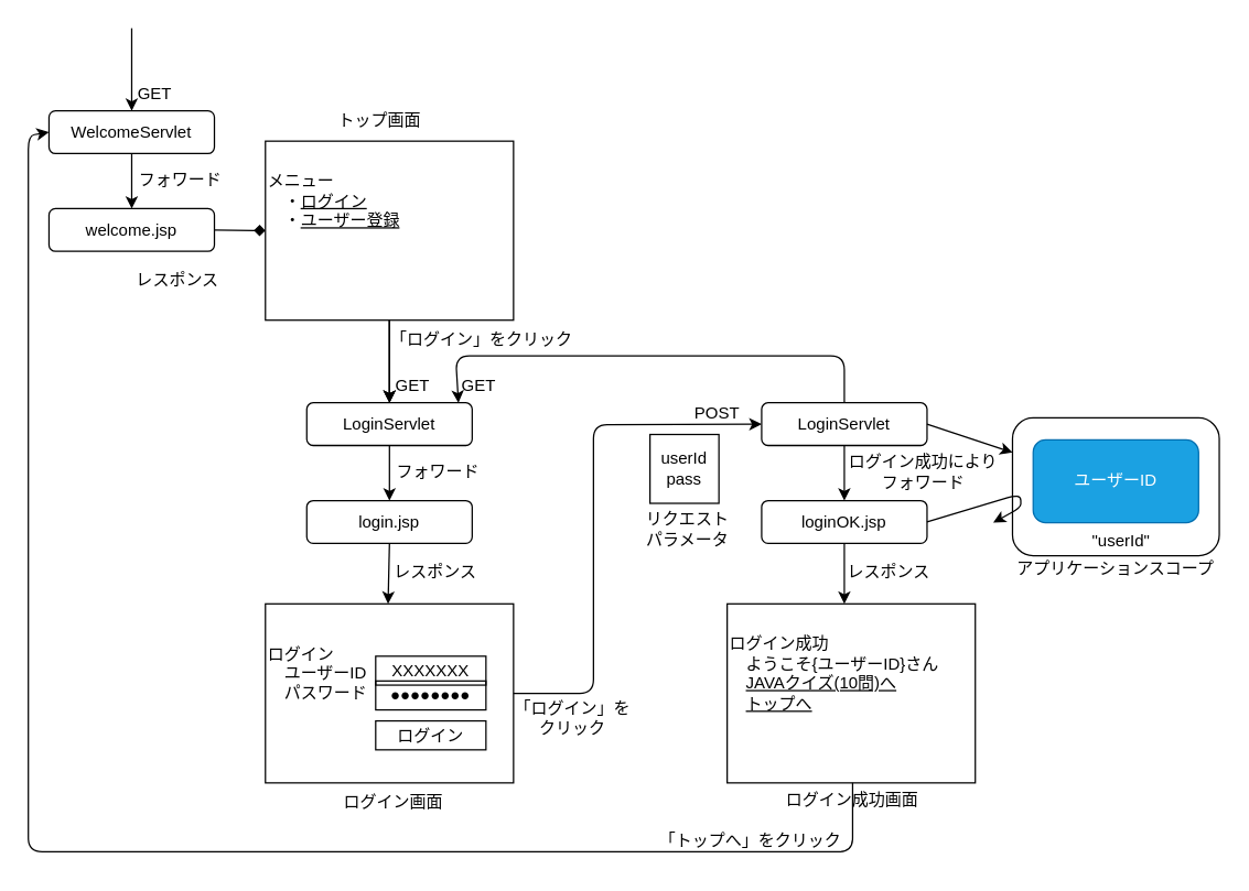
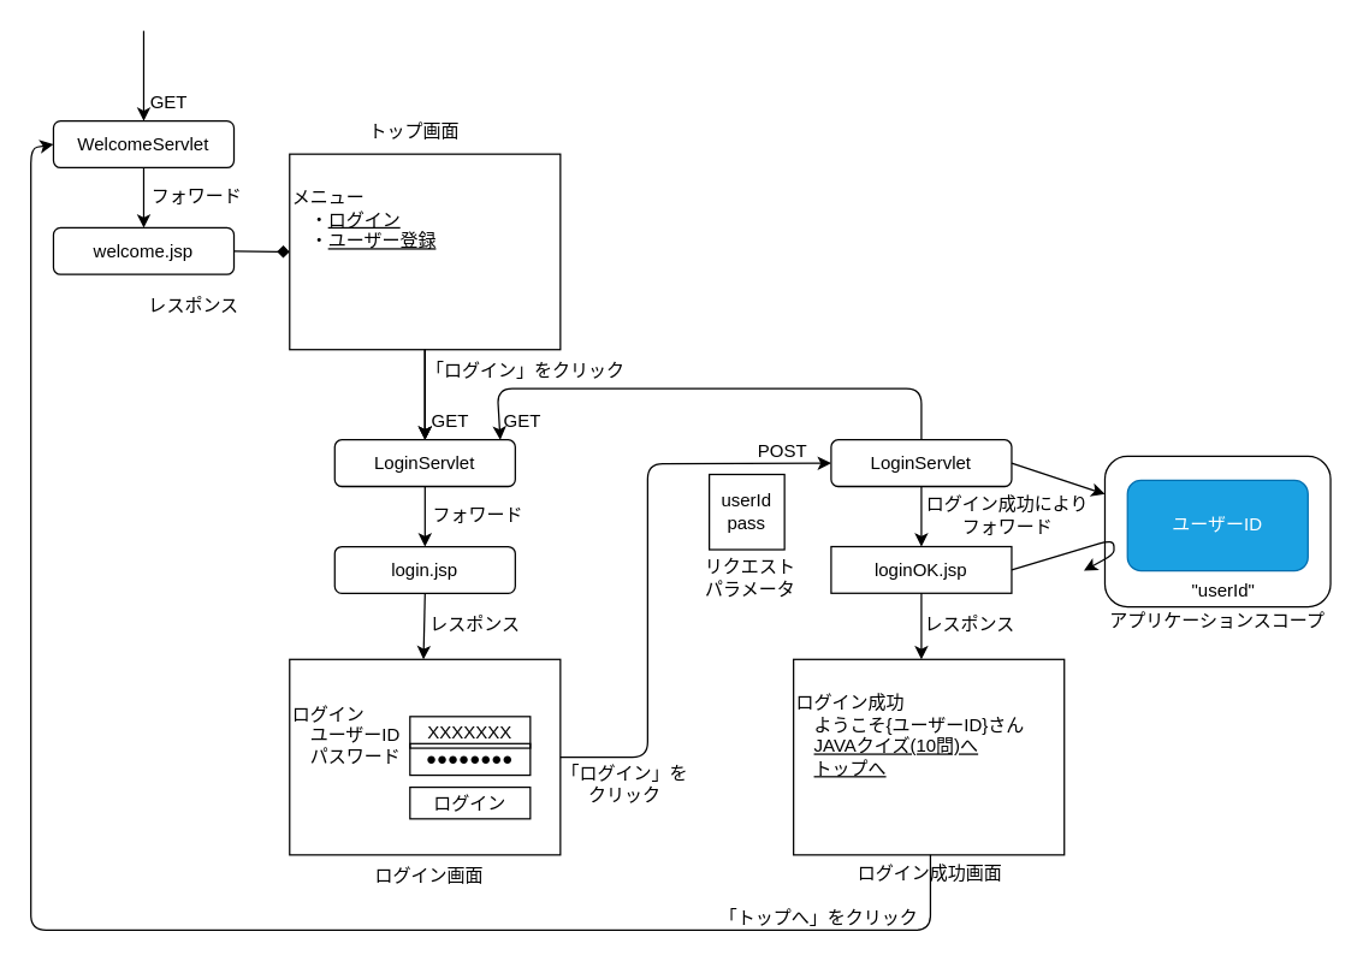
  <mxCell id="0" />
  <mxCell id="1" parent="0" />
  <mxCell id="2" value="" style="edgeStyle=none;html=1;" parent="1" source="3" target="18" edge="1"><mxGeometry relative="1" as="geometry" /></mxCell>
  <mxCell id="3" value="メニュー&lt;br&gt;　・&lt;u&gt;ログイン&lt;/u&gt;&lt;br&gt;　・&lt;u&gt;ユーザー登録&lt;br&gt;&lt;br&gt;&lt;br&gt;&lt;br&gt;&lt;/u&gt;" style="rounded=0;whiteSpace=wrap;html=1;align=left;" parent="1" vertex="1"><mxGeometry x="192" y="102" width="180" height="130" as="geometry" /></mxCell>
  <mxCell id="4" value="ログイン&lt;br&gt;　ユーザーID&lt;br&gt;　パスワード&lt;br&gt;&lt;br&gt;&lt;br&gt;" style="rounded=0;whiteSpace=wrap;html=1;align=left;" parent="1" vertex="1"><mxGeometry x="192" y="438" width="180" height="130" as="geometry" /></mxCell>
  <mxCell id="5" value="XXXXXXX" style="text;html=1;strokeColor=default;fillColor=none;align=center;verticalAlign=middle;whiteSpace=wrap;rounded=0;" parent="1" vertex="1"><mxGeometry x="272" y="476" width="80" height="21" as="geometry" /></mxCell>
  <mxCell id="6" value="●●●●●●●●" style="text;html=1;strokeColor=default;fillColor=none;align=center;verticalAlign=middle;whiteSpace=wrap;rounded=0;" parent="1" vertex="1"><mxGeometry x="272" y="494" width="80" height="21" as="geometry" /></mxCell>
  <mxCell id="7" value="ログイン" style="text;html=1;strokeColor=default;fillColor=none;align=center;verticalAlign=middle;whiteSpace=wrap;rounded=0;" parent="1" vertex="1"><mxGeometry x="272" y="523" width="80" height="21" as="geometry" /></mxCell>
  <mxCell id="8" value="ログイン成功&lt;br&gt;　ようこそ{ユーザーID}さん&lt;br&gt;　&lt;u&gt;JAVAクイズ(10問)へ&lt;br&gt;&lt;/u&gt;　&lt;u&gt;トップへ&lt;br&gt;&lt;/u&gt;&lt;u&gt;&lt;br&gt;&lt;br&gt;&lt;/u&gt;" style="rounded=0;whiteSpace=wrap;html=1;align=left;" parent="1" vertex="1"><mxGeometry x="527" y="438" width="180" height="130" as="geometry" /></mxCell>
  <mxCell id="9" value="" style="endArrow=classic;html=1;entryX=0;entryY=0.5;entryDx=0;entryDy=0;exitX=0.5;exitY=1;exitDx=0;exitDy=0;" parent="1" target="44" edge="1"><mxGeometry width="50" height="50" relative="1" as="geometry"><mxPoint x="618" y="568" as="sourcePoint" /><mxPoint x="36" y="95.5" as="targetPoint" /><Array as="points"><mxPoint x="618" y="618" /><mxPoint x="20" y="618" /><mxPoint x="20" y="98" /></Array></mxGeometry></mxCell>
  <mxCell id="10" value="「トップへ」をクリック" style="text;html=1;strokeColor=none;fillColor=none;align=center;verticalAlign=middle;whiteSpace=wrap;rounded=0;" parent="1" vertex="1"><mxGeometry x="464" y="595" width="160" height="30" as="geometry" /></mxCell>
  <mxCell id="11" value="「ログイン」をクリック" style="text;html=1;strokeColor=none;fillColor=none;align=center;verticalAlign=middle;whiteSpace=wrap;rounded=0;" parent="1" vertex="1"><mxGeometry x="269" y="231" width="160" height="30" as="geometry" /></mxCell>
  <mxCell id="12" value="" style="endArrow=classic;html=1;exitX=0.5;exitY=1;exitDx=0;exitDy=0;" parent="1" source="3" target="18" edge="1"><mxGeometry width="50" height="50" relative="1" as="geometry"><mxPoint x="282" y="228" as="sourcePoint" /><mxPoint x="282" y="257" as="targetPoint" /></mxGeometry></mxCell>
  <mxCell id="13" value="「ログイン」を&lt;br&gt;クリック" style="text;html=1;strokeColor=none;fillColor=none;align=center;verticalAlign=middle;whiteSpace=wrap;rounded=0;" parent="1" vertex="1"><mxGeometry x="367" y="506" width="96" height="30" as="geometry" /></mxCell>
  <mxCell id="14" value="" style="endArrow=classic;html=1;exitX=1;exitY=0.5;exitDx=0;exitDy=0;entryX=0;entryY=0.5;entryDx=0;entryDy=0;" parent="1" source="4" target="26" edge="1"><mxGeometry width="50" height="50" relative="1" as="geometry"><mxPoint x="404" y="393" as="sourcePoint" /><mxPoint x="454" y="343" as="targetPoint" /><Array as="points"><mxPoint x="430" y="503" /><mxPoint x="430" y="308" /></Array></mxGeometry></mxCell>
  <mxCell id="15" value="トップ画面" style="text;html=1;strokeColor=none;fillColor=none;align=center;verticalAlign=middle;whiteSpace=wrap;rounded=0;" parent="1" vertex="1"><mxGeometry x="195" y="72" width="160" height="30" as="geometry" /></mxCell>
  <mxCell id="16" value="ログイン画面" style="text;html=1;strokeColor=none;fillColor=none;align=center;verticalAlign=middle;whiteSpace=wrap;rounded=0;" parent="1" vertex="1"><mxGeometry x="205" y="567" width="160" height="30" as="geometry" /></mxCell>
  <mxCell id="17" value="ログイン成功画面" style="text;html=1;strokeColor=none;fillColor=none;align=center;verticalAlign=middle;whiteSpace=wrap;rounded=0;" parent="1" vertex="1"><mxGeometry x="538" y="566" width="160" height="30" as="geometry" /></mxCell>
  <mxCell id="18" value="LoginServlet" style="rounded=1;whiteSpace=wrap;html=1;" parent="1" vertex="1"><mxGeometry x="222" y="292" width="120" height="31" as="geometry" /></mxCell>
  <mxCell id="19" value="" style="endArrow=classic;html=1;exitX=0.5;exitY=1;exitDx=0;exitDy=0;entryX=0.5;entryY=0;entryDx=0;entryDy=0;" parent="1" source="18" target="23" edge="1"><mxGeometry width="50" height="50" relative="1" as="geometry"><mxPoint x="282" y="311" as="sourcePoint" /><mxPoint x="282" y="358" as="targetPoint" /></mxGeometry></mxCell>
  <mxCell id="20" value="GET" style="text;html=1;strokeColor=none;fillColor=none;align=center;verticalAlign=middle;whiteSpace=wrap;rounded=0;" parent="1" vertex="1"><mxGeometry x="269" y="270" width="60" height="20" as="geometry" /></mxCell>
  <mxCell id="21" value="" style="edgeStyle=none;html=1;exitX=0.5;exitY=1;exitDx=0;exitDy=0;" parent="1" source="23" edge="1"><mxGeometry relative="1" as="geometry"><mxPoint x="281" y="438" as="targetPoint" /></mxGeometry></mxCell>
  <mxCell id="22" value="フォワード" style="text;html=1;strokeColor=none;fillColor=none;align=center;verticalAlign=middle;whiteSpace=wrap;rounded=0;" parent="1" vertex="1"><mxGeometry x="282" y="332" width="71" height="20" as="geometry" /></mxCell>
  <mxCell id="23" value="login.jsp" style="rounded=1;whiteSpace=wrap;html=1;" parent="1" vertex="1"><mxGeometry x="222" y="363" width="120" height="31" as="geometry" /></mxCell>
  <mxCell id="24" value="レスポンス" style="text;html=1;strokeColor=none;fillColor=none;align=center;verticalAlign=middle;whiteSpace=wrap;rounded=0;" parent="1" vertex="1"><mxGeometry x="280" y="405" width="71" height="20" as="geometry" /></mxCell>
  <mxCell id="25" value="" style="endArrow=classic;html=1;exitX=0.5;exitY=0;exitDx=0;exitDy=0;entryX=0.917;entryY=0;entryDx=0;entryDy=0;entryPerimeter=0;" parent="1" source="26" target="18" edge="1"><mxGeometry width="50" height="50" relative="1" as="geometry"><mxPoint x="611" y="232" as="sourcePoint" /><mxPoint x="611" y="257" as="targetPoint" /><Array as="points"><mxPoint x="612" y="258" /><mxPoint x="330" y="258" /></Array></mxGeometry></mxCell>
  <mxCell id="26" value="LoginServlet" style="rounded=1;whiteSpace=wrap;html=1;" parent="1" vertex="1"><mxGeometry x="552" y="292" width="120" height="31" as="geometry" /></mxCell>
- <mxCell id="27" value="loginOK.jsp" style="rounded=1;whiteSpace=wrap;html=1;" parent="1" vertex="1"><mxGeometry x="552" y="363" width="120" height="31" as="geometry" /></mxCell>
+ <mxCell id="27" value="loginOK.jsp" style="whiteSpace=wrap;html=1;rounded=0;" parent="1" vertex="1"><mxGeometry x="552" y="363" width="120" height="31" as="geometry" /></mxCell>
  <mxCell id="28" value="レスポンス" style="text;html=1;strokeColor=none;fillColor=none;align=center;verticalAlign=middle;whiteSpace=wrap;rounded=0;" parent="1" vertex="1"><mxGeometry x="609" y="405" width="71" height="20" as="geometry" /></mxCell>
  <mxCell id="29" value="" style="endArrow=classic;html=1;exitX=0.5;exitY=1;exitDx=0;exitDy=0;entryX=0.5;entryY=0;entryDx=0;entryDy=0;" parent="1" source="26" target="27" edge="1"><mxGeometry width="50" height="50" relative="1" as="geometry"><mxPoint x="349" y="408" as="sourcePoint" /><mxPoint x="399" y="358" as="targetPoint" /></mxGeometry></mxCell>
  <mxCell id="30" value="" style="endArrow=classic;html=1;exitX=0.5;exitY=1;exitDx=0;exitDy=0;" parent="1" source="27" edge="1"><mxGeometry width="50" height="50" relative="1" as="geometry"><mxPoint x="349" y="408" as="sourcePoint" /><mxPoint x="612" y="438" as="targetPoint" /></mxGeometry></mxCell>
  <mxCell id="31" value="ログイン成功によりフォワード" style="text;html=1;strokeColor=none;fillColor=none;align=center;verticalAlign=middle;whiteSpace=wrap;rounded=0;" parent="1" vertex="1"><mxGeometry x="614" y="326" width="111" height="32" as="geometry" /></mxCell>
  <mxCell id="32" value="" style="rounded=1;whiteSpace=wrap;html=1;" parent="1" vertex="1"><mxGeometry x="734" y="303" width="150" height="100" as="geometry" /></mxCell>
  <mxCell id="33" value="ユーザーID" style="rounded=1;whiteSpace=wrap;html=1;fillColor=#1ba1e2;fontColor=#ffffff;strokeColor=#006EAF;" parent="1" vertex="1"><mxGeometry x="749" y="319" width="120" height="60" as="geometry" /></mxCell>
  <mxCell id="34" value="アプリケーションスコープ" style="text;html=1;strokeColor=none;fillColor=none;align=center;verticalAlign=middle;whiteSpace=wrap;rounded=0;" parent="1" vertex="1"><mxGeometry x="734" y="403" width="150" height="20" as="geometry" /></mxCell>
  <mxCell id="35" value="&quot;userId&quot;" style="text;html=1;strokeColor=none;fillColor=none;align=center;verticalAlign=middle;whiteSpace=wrap;rounded=0;" parent="1" vertex="1"><mxGeometry x="748" y="383" width="130" height="20" as="geometry" /></mxCell>
  <mxCell id="36" value="" style="endArrow=classic;html=1;exitX=1;exitY=0.5;exitDx=0;exitDy=0;" parent="1" source="27" edge="1"><mxGeometry width="50" height="50" relative="1" as="geometry"><mxPoint x="520" y="358" as="sourcePoint" /><mxPoint x="720" y="379" as="targetPoint" /><Array as="points"><mxPoint x="740" y="358" /><mxPoint x="740" y="368" /></Array></mxGeometry></mxCell>
  <mxCell id="37" value="" style="endArrow=classic;html=1;exitX=1;exitY=0.5;exitDx=0;exitDy=0;" parent="1" source="26" target="32" edge="1"><mxGeometry width="50" height="50" relative="1" as="geometry"><mxPoint x="520" y="358" as="sourcePoint" /><mxPoint x="570" y="308" as="targetPoint" /></mxGeometry></mxCell>
  <mxCell id="38" value="GET" style="text;html=1;strokeColor=none;fillColor=none;align=center;verticalAlign=middle;whiteSpace=wrap;rounded=0;" parent="1" vertex="1"><mxGeometry x="317" y="270" width="60" height="20" as="geometry" /></mxCell>
  <mxCell id="39" value="POST" style="text;html=1;strokeColor=none;fillColor=none;align=center;verticalAlign=middle;whiteSpace=wrap;rounded=0;" parent="1" vertex="1"><mxGeometry x="490" y="290" width="60" height="20" as="geometry" /></mxCell>
  <mxCell id="40" value="userId&lt;br&gt;pass" style="whiteSpace=wrap;html=1;aspect=fixed;" parent="1" vertex="1"><mxGeometry x="471" y="315" width="50" height="50" as="geometry" /></mxCell>
  <mxCell id="41" value="リクエスト&lt;br&gt;パラメータ" style="text;html=1;strokeColor=none;fillColor=none;align=center;verticalAlign=middle;whiteSpace=wrap;rounded=0;" parent="1" vertex="1"><mxGeometry x="463" y="369" width="71" height="30" as="geometry" /></mxCell>
  <mxCell id="42" value="" style="endArrow=classic;html=1;exitX=0.5;exitY=1;exitDx=0;exitDy=0;" parent="1" target="44" edge="1"><mxGeometry width="50" height="50" relative="1" as="geometry"><mxPoint x="95" y="20" as="sourcePoint" /><mxPoint x="95" y="45" as="targetPoint" /></mxGeometry></mxCell>
  <mxCell id="43" value="GET" style="text;html=1;strokeColor=none;fillColor=none;align=center;verticalAlign=middle;whiteSpace=wrap;rounded=0;" parent="1" vertex="1"><mxGeometry x="82" y="58" width="60" height="20" as="geometry" /></mxCell>
  <mxCell id="44" value="WelcomeServlet" style="rounded=1;whiteSpace=wrap;html=1;" parent="1" vertex="1"><mxGeometry x="35" y="80" width="120" height="31" as="geometry" /></mxCell>
  <mxCell id="45" value="" style="endArrow=classic;html=1;exitX=0.5;exitY=1;exitDx=0;exitDy=0;entryX=0.5;entryY=0;entryDx=0;entryDy=0;" parent="1" source="44" target="47" edge="1"><mxGeometry width="50" height="50" relative="1" as="geometry"><mxPoint x="95" y="99" as="sourcePoint" /><mxPoint x="95" y="146" as="targetPoint" /></mxGeometry></mxCell>
  <mxCell id="46" value="フォワード" style="text;html=1;strokeColor=none;fillColor=none;align=center;verticalAlign=middle;whiteSpace=wrap;rounded=0;" parent="1" vertex="1"><mxGeometry x="95" y="120" width="71" height="20" as="geometry" /></mxCell>
  <mxCell id="47" value="welcome.jsp" style="rounded=1;whiteSpace=wrap;html=1;" parent="1" vertex="1"><mxGeometry x="35" y="151" width="120" height="31" as="geometry" /></mxCell>
  <mxCell id="48" value="レスポンス" style="text;html=1;strokeColor=none;fillColor=none;align=center;verticalAlign=middle;whiteSpace=wrap;rounded=0;" parent="1" vertex="1"><mxGeometry x="93" y="193" width="71" height="20" as="geometry" /></mxCell>
  <mxCell id="49" value="" style="edgeStyle=none;html=1;exitX=1;exitY=0.5;exitDx=0;exitDy=0;entryX=0;entryY=0.5;entryDx=0;entryDy=0;endArrow=diamond;" parent="1" source="47" target="3" edge="1"><mxGeometry relative="1" as="geometry"><mxPoint x="94" y="226" as="targetPoint" /></mxGeometry></mxCell>
  <mxCell id="50" value="" style="endArrow=classic;html=1;exitX=0.5;exitY=1;exitDx=0;exitDy=0;" parent="1" edge="1"><mxGeometry width="50" height="50" relative="1" as="geometry"><mxPoint x="282" y="232" as="sourcePoint" /><mxPoint x="282" y="292" as="targetPoint" /></mxGeometry></mxCell>
